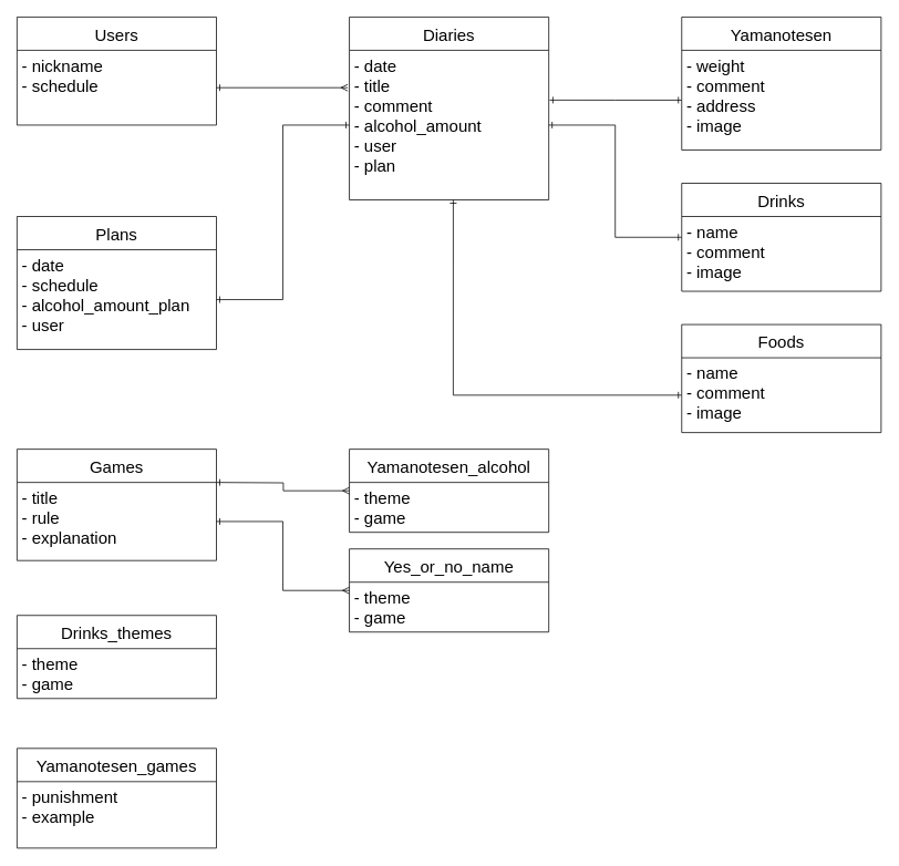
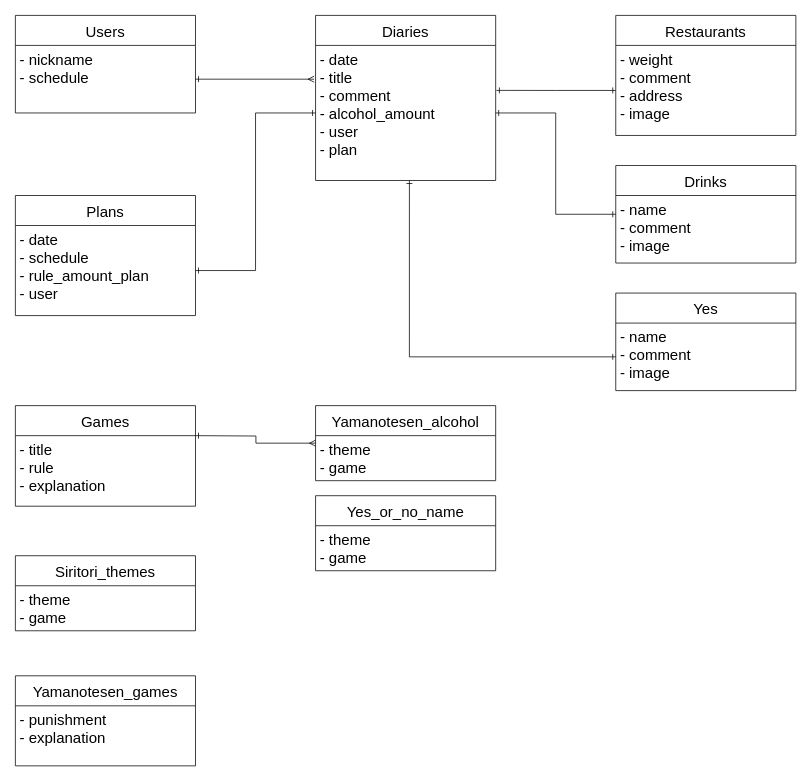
  <mxCell id="0" />
  <mxCell id="1" parent="0" />
  <mxCell id="2" value="Users" style="swimlane;fontStyle=0;childLayout=stackLayout;horizontal=1;startSize=40;horizontalStack=0;resizeParent=1;resizeParentMax=0;resizeLast=0;collapsible=1;marginBottom=0;align=center;fontSize=20;" parent="1" vertex="1"><mxGeometry x="20" y="20" width="240" height="130" as="geometry" /></mxCell>
  <mxCell id="3" value="- nickname&#10;- schedule&#10;&#10;" style="text;strokeColor=none;fillColor=none;spacingLeft=4;spacingRight=4;overflow=hidden;rotatable=0;points=[[0,0.5],[1,0.5]];portConstraint=eastwest;fontSize=20;" parent="2" vertex="1"><mxGeometry y="40" width="240" height="90" as="geometry" /></mxCell>
  <mxCell id="4" value="Plans" style="swimlane;fontStyle=0;childLayout=stackLayout;horizontal=1;startSize=40;horizontalStack=0;resizeParent=1;resizeParentMax=0;resizeLast=0;collapsible=1;marginBottom=0;align=center;fontSize=20;" parent="1" vertex="1"><mxGeometry x="20" y="260" width="240" height="160" as="geometry" /></mxCell>
- <mxCell id="5" value="- date&#10;- schedule&#10;- alcohol_amount_plan&#10;- user" style="text;strokeColor=none;fillColor=none;spacingLeft=4;spacingRight=4;overflow=hidden;rotatable=0;points=[[0,0.5],[1,0.5]];portConstraint=eastwest;fontSize=20;" parent="4" vertex="1"><mxGeometry y="40" width="240" height="120" as="geometry" /></mxCell>
+ <mxCell id="5" value="- date&#10;- schedule&#10;- rule_amount_plan&#10;- user" style="text;strokeColor=none;fillColor=none;spacingLeft=4;spacingRight=4;overflow=hidden;rotatable=0;points=[[0,0.5],[1,0.5]];portConstraint=eastwest;fontSize=20;" parent="4" vertex="1"><mxGeometry y="40" width="240" height="120" as="geometry" /></mxCell>
  <mxCell id="6" value="Diaries" style="swimlane;fontStyle=0;childLayout=stackLayout;horizontal=1;startSize=40;horizontalStack=0;resizeParent=1;resizeParentMax=0;resizeLast=0;collapsible=1;marginBottom=0;align=center;fontSize=20;" parent="1" vertex="1"><mxGeometry x="420" y="20" width="240" height="220" as="geometry" /></mxCell>
  <mxCell id="7" value="- date&#10;- title&#10;- comment&#10;- alcohol_amount&#10;- user&#10;- plan" style="text;strokeColor=none;fillColor=none;spacingLeft=4;spacingRight=4;overflow=hidden;rotatable=0;points=[[0,0.5],[1,0.5]];portConstraint=eastwest;fontSize=20;" parent="6" vertex="1"><mxGeometry y="40" width="240" height="180" as="geometry" /></mxCell>
  <mxCell id="8" value="Games" style="swimlane;fontStyle=0;childLayout=stackLayout;horizontal=1;startSize=40;horizontalStack=0;resizeParent=1;resizeParentMax=0;resizeLast=0;collapsible=1;marginBottom=0;align=center;fontSize=20;" parent="1" vertex="1"><mxGeometry x="20" y="540" width="240" height="134" as="geometry" /></mxCell>
  <mxCell id="9" value="- title&#10;- rule&#10;- explanation" style="text;strokeColor=none;fillColor=none;spacingLeft=4;spacingRight=4;overflow=hidden;rotatable=0;points=[[0,0.5],[1,0.5]];portConstraint=eastwest;fontSize=20;" parent="8" vertex="1"><mxGeometry y="40" width="240" height="94" as="geometry" /></mxCell>
  <mxCell id="10" style="edgeStyle=orthogonalEdgeStyle;rounded=0;orthogonalLoop=1;jettySize=auto;html=1;startArrow=ERmany;startFill=0;endArrow=ERone;endFill=0;fontSize=20;" parent="1" source="11" edge="1"><mxGeometry relative="1" as="geometry"><mxPoint x="260" y="580" as="targetPoint" /></mxGeometry></mxCell>
  <mxCell id="11" value="Yamanotesen_alcohol" style="swimlane;fontStyle=0;childLayout=stackLayout;horizontal=1;startSize=40;horizontalStack=0;resizeParent=1;resizeParentMax=0;resizeLast=0;collapsible=1;marginBottom=0;align=center;fontSize=20;" parent="1" vertex="1"><mxGeometry x="420" y="540" width="240" height="100" as="geometry" /></mxCell>
  <mxCell id="12" value="- theme&#10;- game" style="text;strokeColor=none;fillColor=none;spacingLeft=4;spacingRight=4;overflow=hidden;rotatable=0;points=[[0,0.5],[1,0.5]];portConstraint=eastwest;fontSize=20;" parent="11" vertex="1"><mxGeometry y="40" width="240" height="60" as="geometry" /></mxCell>
- <mxCell id="13" style="edgeStyle=orthogonalEdgeStyle;rounded=0;orthogonalLoop=1;jettySize=auto;html=1;entryX=1;entryY=0.5;entryDx=0;entryDy=0;startArrow=ERmany;startFill=0;endArrow=ERone;endFill=0;fontSize=20;" parent="1" source="14" target="9" edge="1"><mxGeometry relative="1" as="geometry" /></mxCell>
  <mxCell id="14" value="Yes_or_no_name" style="swimlane;fontStyle=0;childLayout=stackLayout;horizontal=1;startSize=40;horizontalStack=0;resizeParent=1;resizeParentMax=0;resizeLast=0;collapsible=1;marginBottom=0;align=center;fontSize=20;" parent="1" vertex="1"><mxGeometry x="420" y="660" width="240" height="100" as="geometry" /></mxCell>
  <mxCell id="15" value="- theme&#10;- game" style="text;strokeColor=none;fillColor=none;spacingLeft=4;spacingRight=4;overflow=hidden;rotatable=0;points=[[0,0.5],[1,0.5]];portConstraint=eastwest;fontSize=20;" parent="14" vertex="1"><mxGeometry y="40" width="240" height="60" as="geometry" /></mxCell>
- <mxCell id="16" value="Drinks_themes" style="swimlane;fontStyle=0;childLayout=stackLayout;horizontal=1;startSize=40;horizontalStack=0;resizeParent=1;resizeParentMax=0;resizeLast=0;collapsible=1;marginBottom=0;align=center;fontSize=20;" parent="1" vertex="1"><mxGeometry x="20" y="740" width="240" height="100" as="geometry" /></mxCell>
+ <mxCell id="16" value="Siritori_themes" style="swimlane;fontStyle=0;childLayout=stackLayout;horizontal=1;startSize=40;horizontalStack=0;resizeParent=1;resizeParentMax=0;resizeLast=0;collapsible=1;marginBottom=0;align=center;fontSize=20;" parent="1" vertex="1"><mxGeometry x="20" y="740" width="240" height="100" as="geometry" /></mxCell>
  <mxCell id="17" value="- theme&#10;- game" style="text;strokeColor=none;fillColor=none;spacingLeft=4;spacingRight=4;overflow=hidden;rotatable=0;points=[[0,0.5],[1,0.5]];portConstraint=eastwest;fontSize=20;" parent="16" vertex="1"><mxGeometry y="40" width="240" height="60" as="geometry" /></mxCell>
  <mxCell id="18" value="Yamanotesen_games" style="swimlane;fontStyle=0;childLayout=stackLayout;horizontal=1;startSize=40;horizontalStack=0;resizeParent=1;resizeParentMax=0;resizeLast=0;collapsible=1;marginBottom=0;align=center;fontSize=20;" parent="1" vertex="1"><mxGeometry x="20" y="900" width="240" height="120" as="geometry" /></mxCell>
- <mxCell id="19" value="- punishment&#10;- example" style="text;strokeColor=none;fillColor=none;spacingLeft=4;spacingRight=4;overflow=hidden;rotatable=0;points=[[0,0.5],[1,0.5]];portConstraint=eastwest;fontSize=20;" parent="18" vertex="1"><mxGeometry y="40" width="240" height="80" as="geometry" /></mxCell>
- <mxCell id="20" value="Yamanotesen" style="swimlane;fontStyle=0;childLayout=stackLayout;horizontal=1;startSize=40;horizontalStack=0;resizeParent=1;resizeParentMax=0;resizeLast=0;collapsible=1;marginBottom=0;align=center;fontSize=20;" parent="1" vertex="1"><mxGeometry x="820" y="20" width="240" height="160" as="geometry" /></mxCell>
+ <mxCell id="19" value="- punishment&#10;- explanation" style="text;strokeColor=none;fillColor=none;spacingLeft=4;spacingRight=4;overflow=hidden;rotatable=0;points=[[0,0.5],[1,0.5]];portConstraint=eastwest;fontSize=20;" parent="18" vertex="1"><mxGeometry y="40" width="240" height="80" as="geometry" /></mxCell>
+ <mxCell id="20" value="Restaurants" style="swimlane;fontStyle=0;childLayout=stackLayout;horizontal=1;startSize=40;horizontalStack=0;resizeParent=1;resizeParentMax=0;resizeLast=0;collapsible=1;marginBottom=0;align=center;fontSize=20;" parent="1" vertex="1"><mxGeometry x="820" y="20" width="240" height="160" as="geometry" /></mxCell>
  <mxCell id="21" value="- weight&#10;- comment&#10;- address&#10;- image&#10;" style="text;strokeColor=none;fillColor=none;spacingLeft=4;spacingRight=4;overflow=hidden;rotatable=0;points=[[0,0.5],[1,0.5]];portConstraint=eastwest;fontSize=20;" parent="20" vertex="1"><mxGeometry y="40" width="240" height="120" as="geometry" /></mxCell>
  <mxCell id="22" style="edgeStyle=orthogonalEdgeStyle;rounded=0;orthogonalLoop=1;jettySize=auto;html=1;startArrow=ERone;startFill=0;endArrow=ERone;endFill=0;fontSize=20;" parent="1" source="23" target="7" edge="1"><mxGeometry relative="1" as="geometry" /></mxCell>
  <mxCell id="23" value="Drinks" style="swimlane;fontStyle=0;childLayout=stackLayout;horizontal=1;startSize=40;horizontalStack=0;resizeParent=1;resizeParentMax=0;resizeLast=0;collapsible=1;marginBottom=0;align=center;fontSize=20;" parent="1" vertex="1"><mxGeometry x="820" y="220" width="240" height="130" as="geometry" /></mxCell>
  <mxCell id="24" value="- name&#10;- comment&#10;- image&#10;" style="text;strokeColor=none;fillColor=none;spacingLeft=4;spacingRight=4;overflow=hidden;rotatable=0;points=[[0,0.5],[1,0.5]];portConstraint=eastwest;fontSize=20;" parent="23" vertex="1"><mxGeometry y="40" width="240" height="90" as="geometry" /></mxCell>
- <mxCell id="25" value="Foods" style="swimlane;fontStyle=0;childLayout=stackLayout;horizontal=1;startSize=40;horizontalStack=0;resizeParent=1;resizeParentMax=0;resizeLast=0;collapsible=1;marginBottom=0;align=center;fontSize=20;" parent="1" vertex="1"><mxGeometry x="820" y="390" width="240" height="130" as="geometry" /></mxCell>
+ <mxCell id="25" value="Yes" style="swimlane;fontStyle=0;childLayout=stackLayout;horizontal=1;startSize=40;horizontalStack=0;resizeParent=1;resizeParentMax=0;resizeLast=0;collapsible=1;marginBottom=0;align=center;fontSize=20;" parent="1" vertex="1"><mxGeometry x="820" y="390" width="240" height="130" as="geometry" /></mxCell>
  <mxCell id="26" value="- name&#10;- comment&#10;- image&#10;" style="text;strokeColor=none;fillColor=none;spacingLeft=4;spacingRight=4;overflow=hidden;rotatable=0;points=[[0,0.5],[1,0.5]];portConstraint=eastwest;fontSize=20;" parent="25" vertex="1"><mxGeometry y="40" width="240" height="90" as="geometry" /></mxCell>
  <mxCell id="27" style="edgeStyle=orthogonalEdgeStyle;rounded=0;orthogonalLoop=1;jettySize=auto;html=1;exitX=1;exitY=0.5;exitDx=0;exitDy=0;entryX=-0.008;entryY=0.25;entryDx=0;entryDy=0;entryPerimeter=0;fontSize=20;endArrow=ERmany;endFill=0;startArrow=ERone;startFill=0;" parent="1" source="3" target="7" edge="1"><mxGeometry relative="1" as="geometry" /></mxCell>
  <mxCell id="28" style="edgeStyle=orthogonalEdgeStyle;rounded=0;orthogonalLoop=1;jettySize=auto;html=1;entryX=1.004;entryY=0.333;entryDx=0;entryDy=0;entryPerimeter=0;startArrow=ERone;startFill=0;endArrow=ERone;endFill=0;fontSize=20;" parent="1" source="21" target="7" edge="1"><mxGeometry relative="1" as="geometry" /></mxCell>
  <mxCell id="29" style="edgeStyle=orthogonalEdgeStyle;rounded=0;orthogonalLoop=1;jettySize=auto;html=1;entryX=0.521;entryY=1;entryDx=0;entryDy=0;entryPerimeter=0;startArrow=ERone;startFill=0;endArrow=ERone;endFill=0;fontSize=20;" parent="1" source="26" target="7" edge="1"><mxGeometry relative="1" as="geometry" /></mxCell>
  <mxCell id="30" style="edgeStyle=orthogonalEdgeStyle;rounded=0;orthogonalLoop=1;jettySize=auto;html=1;entryX=1;entryY=0.5;entryDx=0;entryDy=0;startArrow=ERone;startFill=0;endArrow=ERone;endFill=0;fontSize=20;" parent="1" source="7" target="5" edge="1"><mxGeometry relative="1" as="geometry" /></mxCell>
